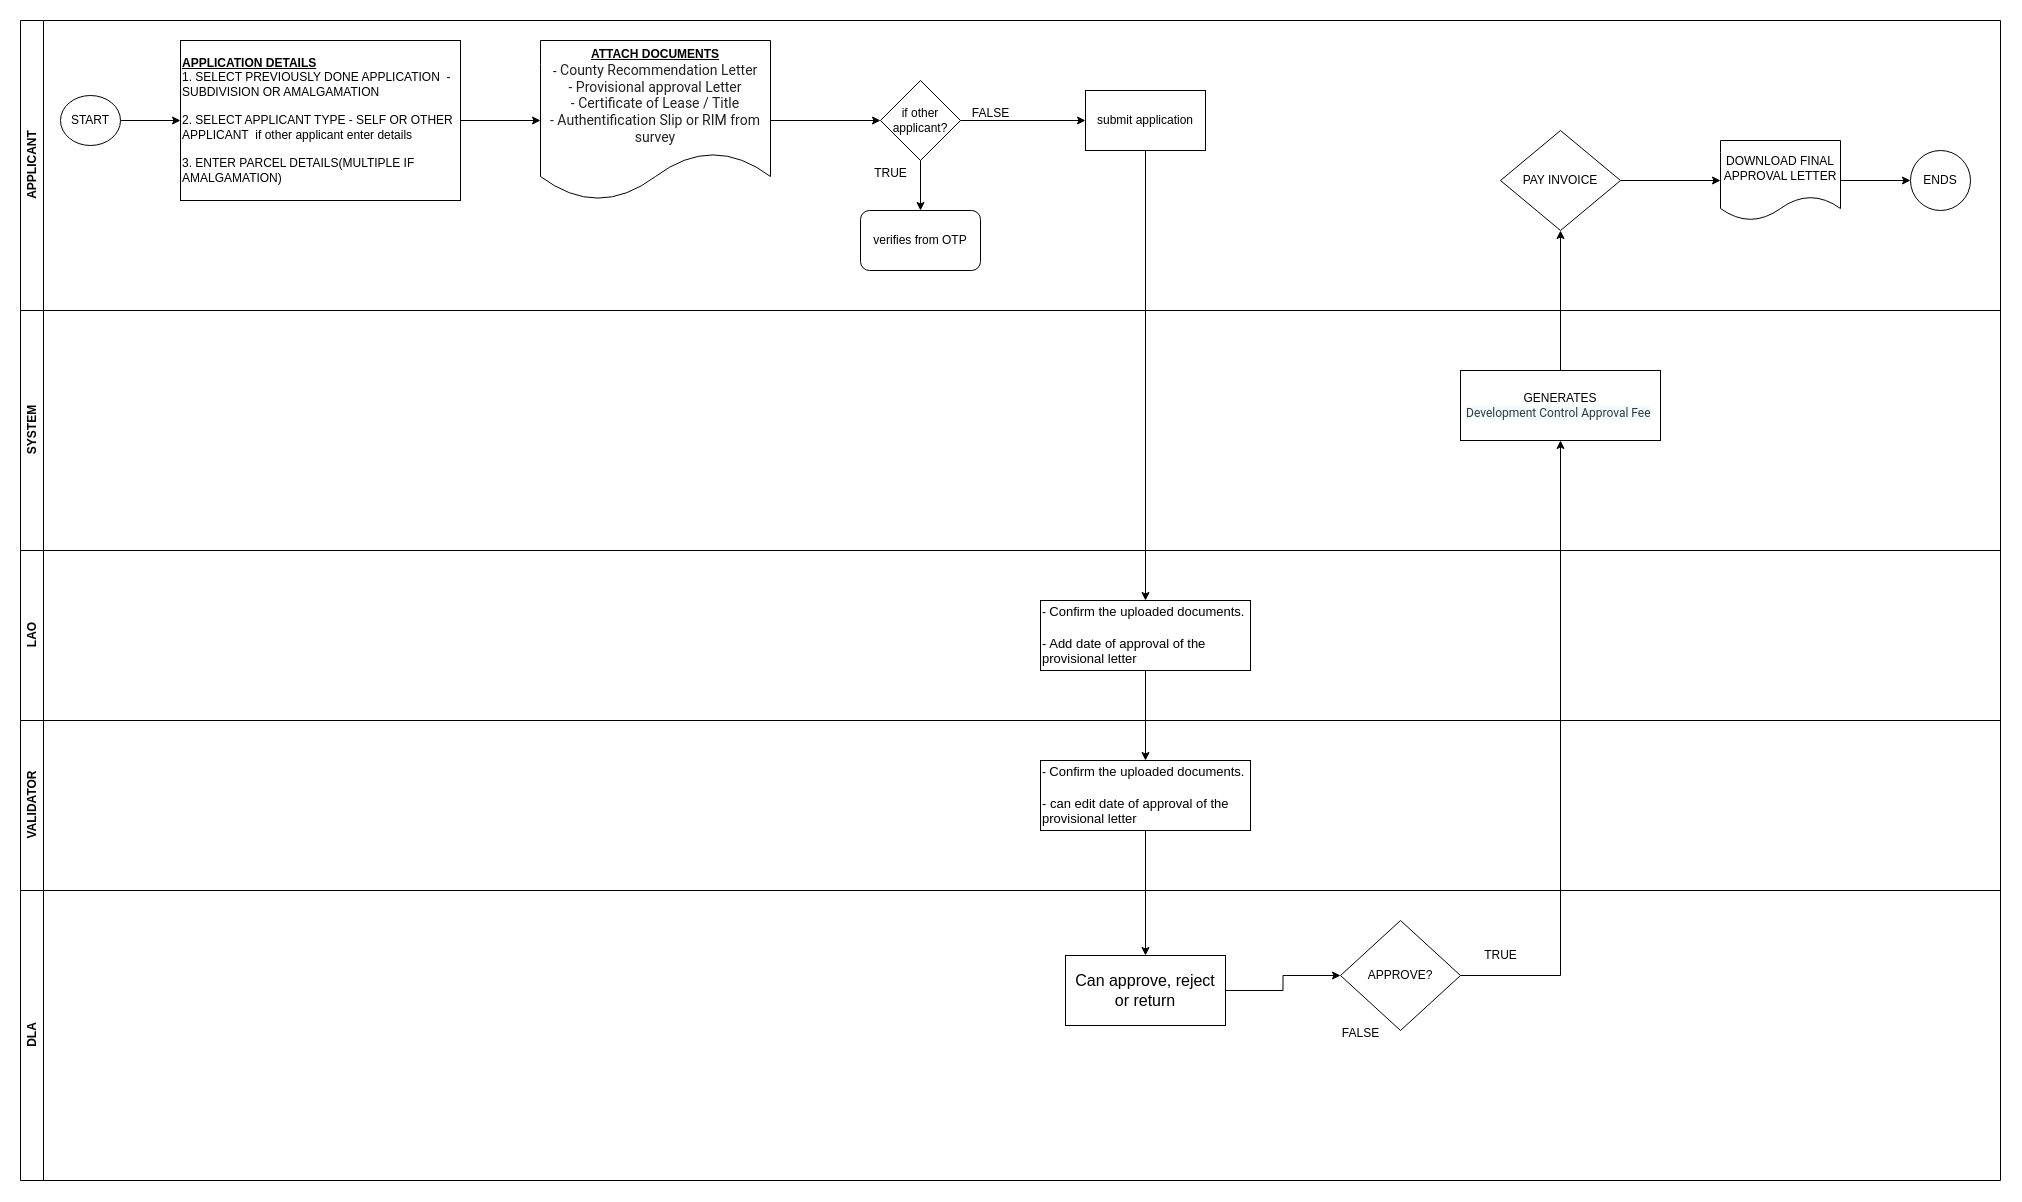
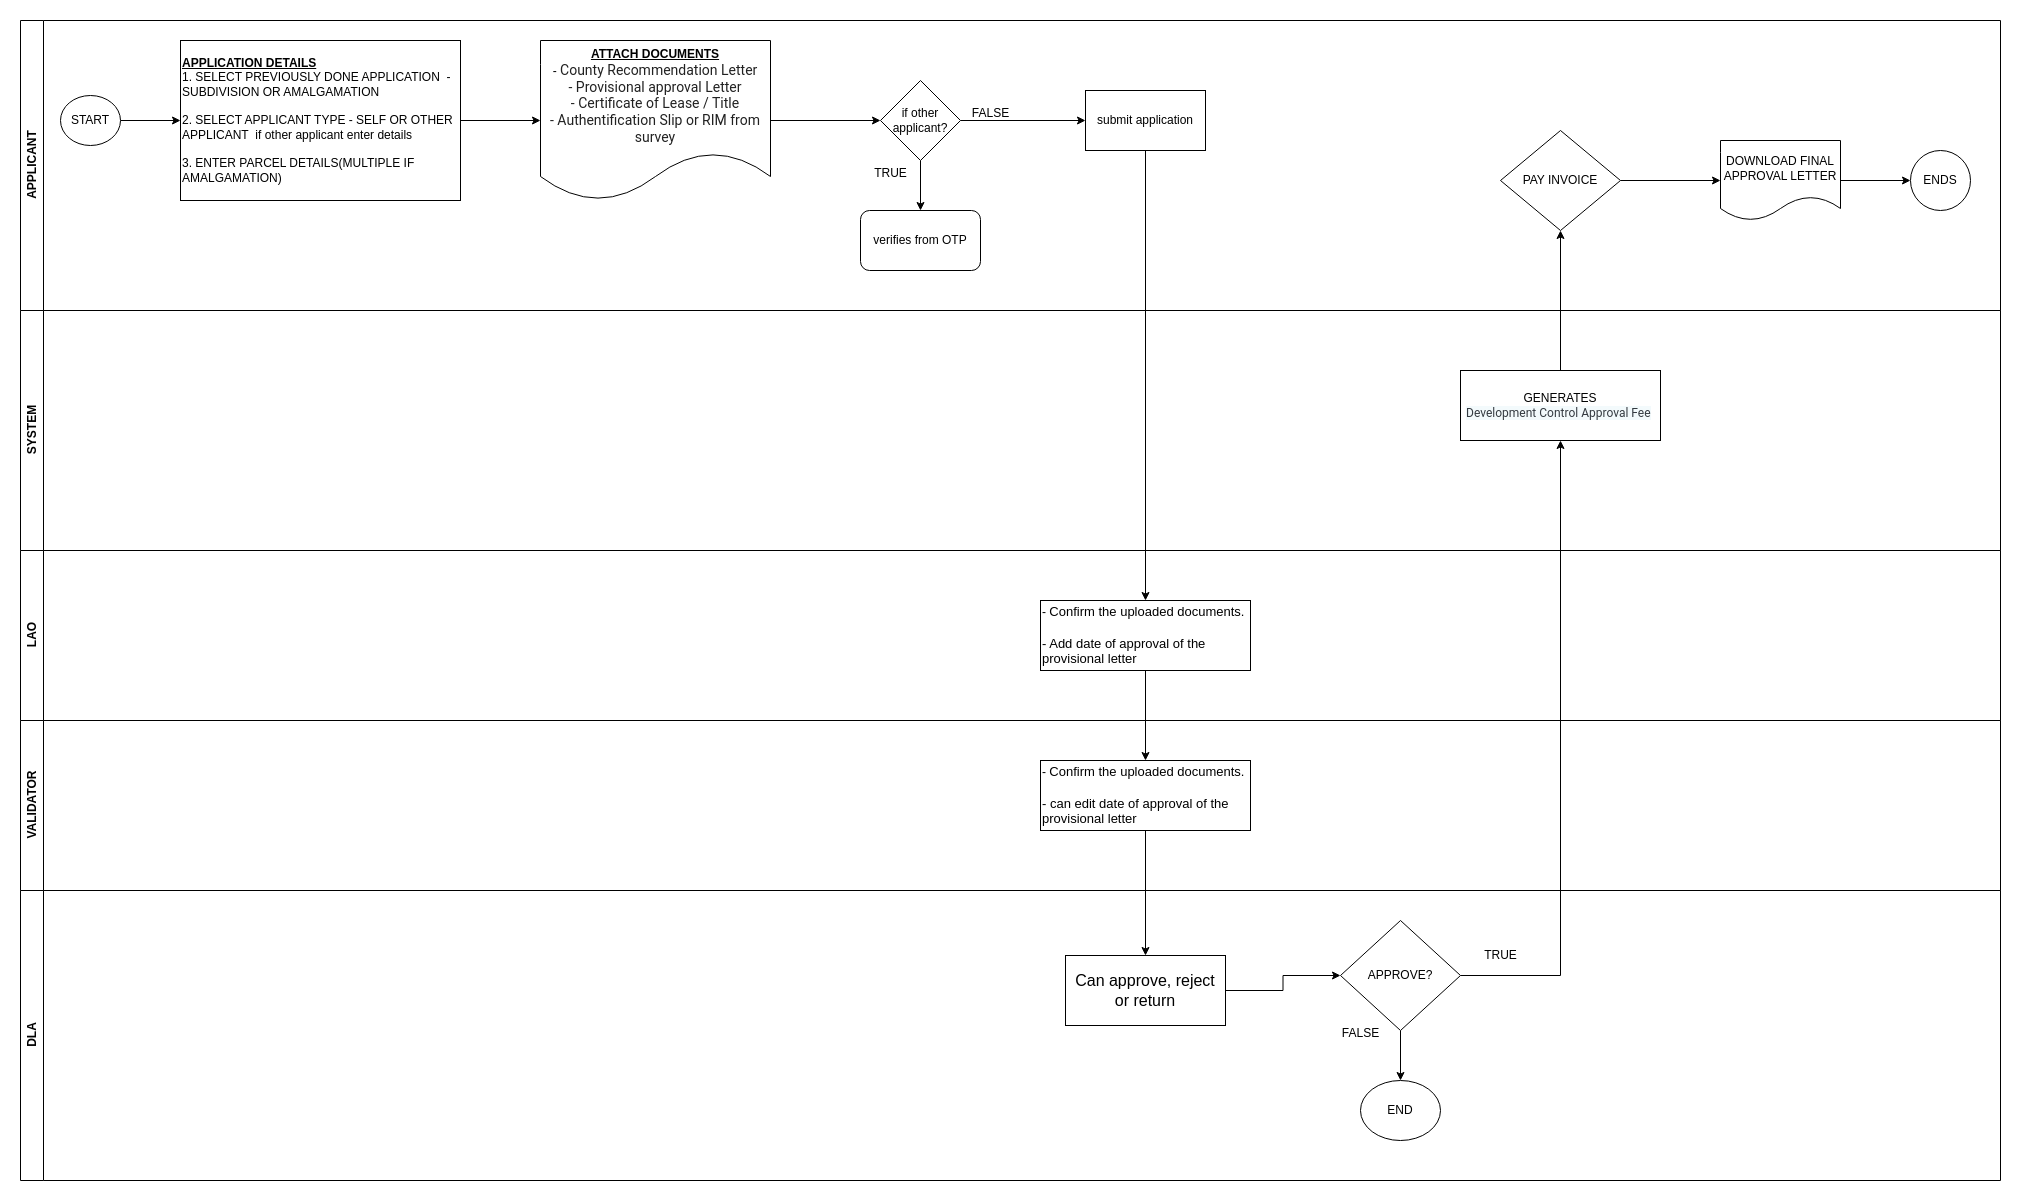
  <mxCell id="0" />
  <mxCell id="1" parent="0" />
  <mxCell id="2" value="APPLICANT" style="swimlane;horizontal=0;whiteSpace=wrap;html=1;" vertex="1" parent="1"><mxGeometry x="20" y="20" width="1980" height="290" as="geometry" /></mxCell>
  <mxCell id="3" value="" style="edgeStyle=orthogonalEdgeStyle;rounded=0;orthogonalLoop=1;jettySize=auto;html=1;" edge="1" parent="2" source="4" target="6"><mxGeometry relative="1" as="geometry" /></mxCell>
  <mxCell id="4" value="START" style="ellipse;whiteSpace=wrap;html=1;" vertex="1" parent="2"><mxGeometry x="40" y="75" width="60" height="50" as="geometry" /></mxCell>
  <mxCell id="5" value="" style="edgeStyle=orthogonalEdgeStyle;rounded=0;orthogonalLoop=1;jettySize=auto;html=1;" edge="1" parent="2" source="6" target="8"><mxGeometry relative="1" as="geometry" /></mxCell>
  <mxCell id="6" value="&lt;b&gt;&lt;u&gt;APPLICATION DETAILS&lt;/u&gt;&lt;/b&gt;&lt;div&gt;1. SELECT PREVIOUSLY DONE APPLICATION&amp;nbsp; - SUBDIVISION OR AMALGAMATION&lt;/div&gt;&lt;div&gt;&lt;br&gt;&lt;/div&gt;&lt;div&gt;2. SELECT APPLICANT TYPE - SELF OR OTHER APPLICANT&amp;nbsp;&amp;nbsp;&lt;span style=&quot;background-color: initial;&quot;&gt;if other applicant enter details&lt;/span&gt;&lt;/div&gt;&lt;div&gt;&lt;span style=&quot;background-color: initial;&quot;&gt;&lt;br&gt;&lt;/span&gt;&lt;/div&gt;&lt;div&gt;3. ENTER PARCEL DETAILS(MULTIPLE IF AMALGAMATION)&lt;/div&gt;" style="whiteSpace=wrap;html=1;align=left;" vertex="1" parent="2"><mxGeometry x="160" y="20" width="280" height="160" as="geometry" /></mxCell>
  <mxCell id="7" value="" style="edgeStyle=orthogonalEdgeStyle;rounded=0;orthogonalLoop=1;jettySize=auto;html=1;" edge="1" parent="2" source="8" target="13"><mxGeometry relative="1" as="geometry" /></mxCell>
  <mxCell id="8" value="&lt;b&gt;&lt;u&gt;ATTACH DOCUMENTS&lt;/u&gt;&lt;/b&gt;&lt;div&gt;-&amp;nbsp;&lt;span style=&quot;background-color: rgb(255, 255, 255); color: rgba(0, 0, 0, 0.87); font-family: Roboto, &amp;quot;Helvetica Neue&amp;quot;, sans-serif; font-size: 14px; text-align: start;&quot;&gt;County Recommendation Letter&lt;/span&gt;&lt;/div&gt;&lt;div&gt;&lt;span style=&quot;background-color: rgb(255, 255, 255); color: rgba(0, 0, 0, 0.87); font-family: Roboto, &amp;quot;Helvetica Neue&amp;quot;, sans-serif; font-size: 14px; text-align: start;&quot;&gt;-&amp;nbsp;&lt;/span&gt;&lt;span style=&quot;background-color: rgb(255, 255, 255); color: rgba(0, 0, 0, 0.87); font-family: Roboto, &amp;quot;Helvetica Neue&amp;quot;, sans-serif; font-size: 14px; text-align: start;&quot;&gt;Provisional approval Letter&lt;/span&gt;&lt;/div&gt;&lt;div&gt;&lt;span style=&quot;background-color: rgb(255, 255, 255); color: rgba(0, 0, 0, 0.87); font-family: Roboto, &amp;quot;Helvetica Neue&amp;quot;, sans-serif; font-size: 14px; text-align: start;&quot;&gt;-&amp;nbsp;&lt;/span&gt;&lt;span style=&quot;background-color: rgb(255, 255, 255); color: rgba(0, 0, 0, 0.87); font-family: Roboto, &amp;quot;Helvetica Neue&amp;quot;, sans-serif; font-size: 14px; text-align: start;&quot;&gt;Certificate of Lease / Title&lt;/span&gt;&lt;/div&gt;&lt;div&gt;&lt;span style=&quot;background-color: rgb(255, 255, 255); color: rgba(0, 0, 0, 0.87); font-family: Roboto, &amp;quot;Helvetica Neue&amp;quot;, sans-serif; font-size: 14px; text-align: start;&quot;&gt;-&amp;nbsp;&lt;/span&gt;&lt;span style=&quot;background-color: rgb(255, 255, 255); color: rgba(0, 0, 0, 0.87); font-family: Roboto, &amp;quot;Helvetica Neue&amp;quot;, sans-serif; font-size: 14px; text-align: start;&quot;&gt;Authentification Slip or RIM from survey&lt;/span&gt;&lt;/div&gt;" style="shape=document;whiteSpace=wrap;html=1;boundedLbl=1;" vertex="1" parent="2"><mxGeometry x="520" y="20" width="230" height="160" as="geometry" /></mxCell>
  <mxCell id="9" value="submit application" style="whiteSpace=wrap;html=1;" vertex="1" parent="2"><mxGeometry x="1065" y="70" width="120" height="60" as="geometry" /></mxCell>
  <mxCell id="10" value="verifies from OTP" style="rounded=1;whiteSpace=wrap;html=1;" vertex="1" parent="2"><mxGeometry x="840" y="190" width="120" height="60" as="geometry" /></mxCell>
  <mxCell id="11" style="edgeStyle=orthogonalEdgeStyle;rounded=0;orthogonalLoop=1;jettySize=auto;html=1;entryX=0;entryY=0.5;entryDx=0;entryDy=0;" edge="1" parent="2" source="13" target="9"><mxGeometry relative="1" as="geometry" /></mxCell>
  <mxCell id="12" value="" style="edgeStyle=orthogonalEdgeStyle;rounded=0;orthogonalLoop=1;jettySize=auto;html=1;" edge="1" parent="2" source="13" target="10"><mxGeometry relative="1" as="geometry" /></mxCell>
  <mxCell id="13" value="if other applicant?" style="rhombus;whiteSpace=wrap;html=1;" vertex="1" parent="2"><mxGeometry x="860" y="60" width="80" height="80" as="geometry" /></mxCell>
  <mxCell id="14" value="" style="edgeStyle=orthogonalEdgeStyle;rounded=0;orthogonalLoop=1;jettySize=auto;html=1;" edge="1" parent="2" source="15" target="17"><mxGeometry relative="1" as="geometry" /></mxCell>
  <mxCell id="15" value="PAY INVOICE" style="rhombus;whiteSpace=wrap;html=1;" vertex="1" parent="2"><mxGeometry x="1480" y="110" width="120" height="100" as="geometry" /></mxCell>
  <mxCell id="16" value="" style="edgeStyle=orthogonalEdgeStyle;rounded=0;orthogonalLoop=1;jettySize=auto;html=1;" edge="1" parent="2" source="17" target="18"><mxGeometry relative="1" as="geometry" /></mxCell>
  <mxCell id="17" value="DOWNLOAD FINAL APPROVAL LETTER" style="shape=document;whiteSpace=wrap;html=1;boundedLbl=1;" vertex="1" parent="2"><mxGeometry x="1700" y="120" width="120" height="80" as="geometry" /></mxCell>
  <mxCell id="18" value="ENDS" style="ellipse;whiteSpace=wrap;html=1;" vertex="1" parent="2"><mxGeometry x="1890" y="130" width="60" height="60" as="geometry" /></mxCell>
  <mxCell id="19" value="SYSTEM" style="swimlane;horizontal=0;whiteSpace=wrap;html=1;" vertex="1" parent="1"><mxGeometry x="20" y="310" width="1980" height="240" as="geometry" /></mxCell>
  <mxCell id="20" value="GENERATES&lt;br&gt;&lt;div&gt;&lt;span style=&quot;background-color: rgb(243, 250, 252); color: rgb(52, 58, 64); font-family: Roboto, &amp;quot;Helvetica Neue&amp;quot;, sans-serif; text-wrap: nowrap;&quot;&gt;Development Control&amp;nbsp;&lt;/span&gt;&lt;span style=&quot;text-wrap: nowrap; background-color: rgb(243, 250, 252); color: rgb(52, 58, 64); font-family: Roboto, &amp;quot;Helvetica Neue&amp;quot;, sans-serif;&quot;&gt;Approval Fee&lt;/span&gt;&lt;span style=&quot;background-color: initial;&quot;&gt;&amp;nbsp;&lt;/span&gt;&lt;/div&gt;" style="whiteSpace=wrap;html=1;" vertex="1" parent="19"><mxGeometry x="1440" y="60" width="200" height="70" as="geometry" /></mxCell>
  <mxCell id="21" value="FALSE" style="text;html=1;align=center;verticalAlign=middle;resizable=0;points=[];autosize=1;strokeColor=none;fillColor=none;" vertex="1" parent="1"><mxGeometry x="960" y="98" width="60" height="30" as="geometry" /></mxCell>
  <mxCell id="22" value="TRUE" style="text;html=1;align=center;verticalAlign=middle;resizable=0;points=[];autosize=1;strokeColor=none;fillColor=none;" vertex="1" parent="1"><mxGeometry x="860" y="158" width="60" height="30" as="geometry" /></mxCell>
  <mxCell id="23" value="LAO" style="swimlane;horizontal=0;whiteSpace=wrap;html=1;" vertex="1" parent="1"><mxGeometry x="20" y="550" width="1980" height="170" as="geometry" /></mxCell>
  <mxCell id="24" value="-&amp;nbsp;&lt;span style=&quot;background-color: initial; font-size: 13px;&quot;&gt;Confirm the uploaded documents.&lt;/span&gt;&lt;div&gt;&lt;span style=&quot;font-size: 13px;&quot;&gt;&lt;br&gt;&lt;/span&gt;&lt;div style=&quot;font-size: 13px;&quot;&gt;&lt;span style=&quot;background-color: initial;&quot;&gt;- Add date of approval of the provisional letter&lt;/span&gt;&lt;/div&gt;&lt;/div&gt;" style="whiteSpace=wrap;html=1;align=left;" vertex="1" parent="23"><mxGeometry x="1020" y="50" width="210" height="70" as="geometry" /></mxCell>
  <mxCell id="25" style="edgeStyle=orthogonalEdgeStyle;rounded=0;orthogonalLoop=1;jettySize=auto;html=1;entryX=0.5;entryY=0;entryDx=0;entryDy=0;" edge="1" parent="1" source="9" target="24"><mxGeometry relative="1" as="geometry" /></mxCell>
  <mxCell id="26" value="VALIDATOR" style="swimlane;horizontal=0;whiteSpace=wrap;html=1;" vertex="1" parent="1"><mxGeometry x="20" y="720" width="1980" height="170" as="geometry" /></mxCell>
  <mxCell id="27" value="-&amp;nbsp;&lt;span style=&quot;background-color: initial; font-size: 13px;&quot;&gt;Confirm the uploaded documents.&lt;/span&gt;&lt;div&gt;&lt;span style=&quot;font-size: 13px;&quot;&gt;&lt;br&gt;&lt;/span&gt;&lt;div style=&quot;font-size: 13px;&quot;&gt;&lt;span style=&quot;background-color: initial;&quot;&gt;- can edit date of approval of the provisional letter&lt;/span&gt;&lt;/div&gt;&lt;/div&gt;" style="whiteSpace=wrap;html=1;align=left;" vertex="1" parent="26"><mxGeometry x="1020" y="40" width="210" height="70" as="geometry" /></mxCell>
  <mxCell id="28" value="DLA" style="swimlane;horizontal=0;whiteSpace=wrap;html=1;" vertex="1" parent="1"><mxGeometry x="20" y="890" width="1980" height="290" as="geometry" /></mxCell>
  <mxCell id="29" value="&lt;span style=&quot;font-size: 16px;&quot;&gt;Can approve, reject or return&lt;/span&gt;" style="whiteSpace=wrap;html=1;" vertex="1" parent="28"><mxGeometry x="1045" y="65" width="160" height="70" as="geometry" /></mxCell>
  <mxCell id="30" value="TRUE" style="text;html=1;align=center;verticalAlign=middle;resizable=0;points=[];autosize=1;strokeColor=none;fillColor=none;" vertex="1" parent="28"><mxGeometry x="1450" y="50" width="60" height="30" as="geometry" /></mxCell>
  <mxCell id="31" value="" style="edgeStyle=orthogonalEdgeStyle;rounded=0;orthogonalLoop=1;jettySize=auto;html=1;" edge="1" parent="1" source="24" target="27"><mxGeometry relative="1" as="geometry" /></mxCell>
  <mxCell id="32" value="" style="edgeStyle=orthogonalEdgeStyle;rounded=0;orthogonalLoop=1;jettySize=auto;html=1;" edge="1" parent="1" source="27" target="29"><mxGeometry relative="1" as="geometry" /></mxCell>
+ <mxCell id="33" value="" style="edgeStyle=orthogonalEdgeStyle;rounded=0;orthogonalLoop=1;jettySize=auto;html=1;" edge="1" parent="1" source="35" target="36"><mxGeometry relative="1" as="geometry" /></mxCell>
  <mxCell id="34" style="edgeStyle=orthogonalEdgeStyle;rounded=0;orthogonalLoop=1;jettySize=auto;html=1;entryX=0.5;entryY=1;entryDx=0;entryDy=0;exitX=1;exitY=0.5;exitDx=0;exitDy=0;" edge="1" parent="1" source="35" target="20"><mxGeometry relative="1" as="geometry"><mxPoint x="1540" y="470" as="targetPoint" /></mxGeometry></mxCell>
  <mxCell id="35" value="APPROVE?" style="rhombus;whiteSpace=wrap;html=1;" vertex="1" parent="1"><mxGeometry x="1340" y="920" width="120" height="110" as="geometry" /></mxCell>
+ <mxCell id="36" value="END" style="ellipse;whiteSpace=wrap;html=1;" vertex="1" parent="1"><mxGeometry x="1360" y="1080" width="80" height="60" as="geometry" /></mxCell>
  <mxCell id="37" value="FALSE" style="text;html=1;align=center;verticalAlign=middle;resizable=0;points=[];autosize=1;strokeColor=none;fillColor=none;" vertex="1" parent="1"><mxGeometry x="1330" y="1018" width="60" height="30" as="geometry" /></mxCell>
  <mxCell id="38" value="" style="edgeStyle=orthogonalEdgeStyle;rounded=0;orthogonalLoop=1;jettySize=auto;html=1;" edge="1" parent="1" source="29" target="35"><mxGeometry relative="1" as="geometry" /></mxCell>
  <mxCell id="39" style="edgeStyle=orthogonalEdgeStyle;rounded=0;orthogonalLoop=1;jettySize=auto;html=1;entryX=0.5;entryY=1;entryDx=0;entryDy=0;" edge="1" parent="1" source="20" target="15"><mxGeometry relative="1" as="geometry" /></mxCell>
